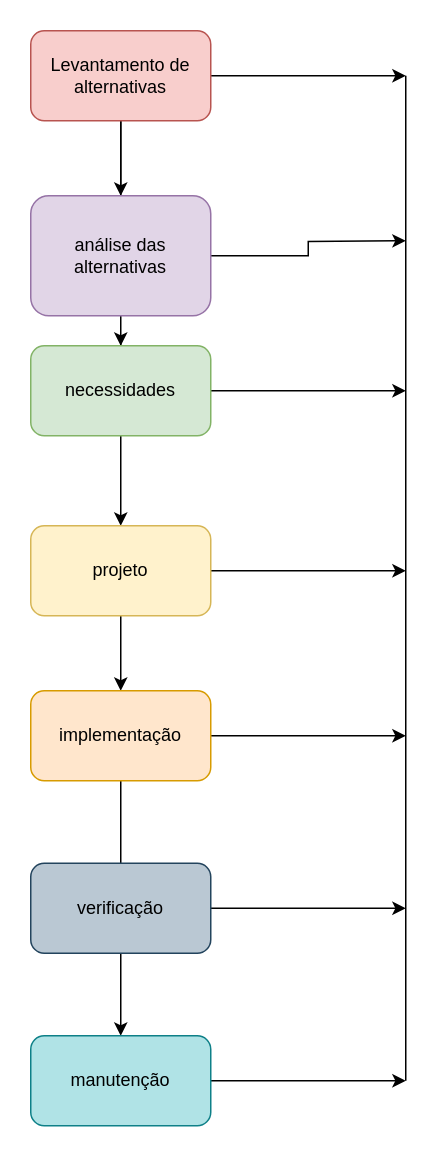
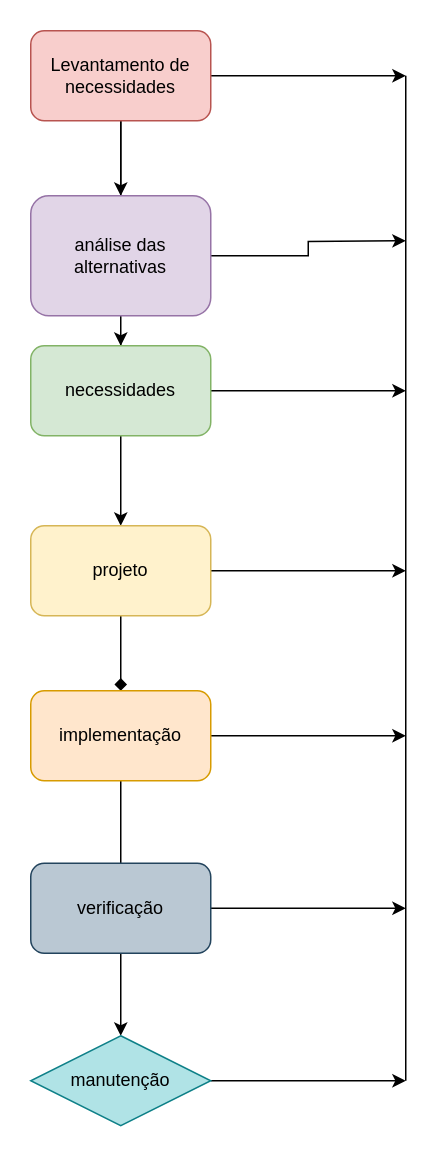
  <mxCell id="0" />
  <mxCell id="1" parent="0" />
  <mxCell id="2" style="edgeStyle=orthogonalEdgeStyle;rounded=0;orthogonalLoop=1;jettySize=auto;html=1;entryX=0.5;entryY=0.333;entryDx=0;entryDy=0;entryPerimeter=0;" parent="1" source="5" target="8" edge="1"><mxGeometry relative="1" as="geometry" /></mxCell>
  <mxCell id="3" style="edgeStyle=orthogonalEdgeStyle;rounded=0;orthogonalLoop=1;jettySize=auto;html=1;" parent="1" source="5" target="8" edge="1"><mxGeometry relative="1" as="geometry" /></mxCell>
  <mxCell id="4" style="edgeStyle=orthogonalEdgeStyle;rounded=0;orthogonalLoop=1;jettySize=auto;html=1;" parent="1" source="5" edge="1"><mxGeometry relative="1" as="geometry"><mxPoint x="270" y="50" as="targetPoint" /></mxGeometry></mxCell>
- <mxCell id="5" value="Levantamento de alternativas" style="rounded=1;whiteSpace=wrap;html=1;fillColor=#f8cecc;strokeColor=#b85450;" parent="1" vertex="1"><mxGeometry x="20" width="120" height="60" as="geometry" y="20" /></mxCell>
+ <mxCell id="5" value="Levantamento de necessidades" style="rounded=1;whiteSpace=wrap;html=1;fillColor=#f8cecc;strokeColor=#b85450;" parent="1" vertex="1"><mxGeometry x="20" width="120" height="60" as="geometry" y="20" /></mxCell>
  <mxCell id="6" style="edgeStyle=orthogonalEdgeStyle;rounded=0;orthogonalLoop=1;jettySize=auto;html=1;" parent="1" source="8" target="11" edge="1"><mxGeometry relative="1" as="geometry" /></mxCell>
  <mxCell id="7" style="edgeStyle=orthogonalEdgeStyle;rounded=0;orthogonalLoop=1;jettySize=auto;html=1;" parent="1" source="8" edge="1"><mxGeometry relative="1" as="geometry"><mxPoint x="270" y="160" as="targetPoint" /></mxGeometry></mxCell>
  <mxCell id="8" value="análise das alternativas" style="rounded=1;whiteSpace=wrap;html=1;fillColor=#e1d5e7;strokeColor=#9673a6;" parent="1" vertex="1"><mxGeometry x="20" y="130" width="120" height="80" as="geometry" /></mxCell>
  <mxCell id="9" style="edgeStyle=orthogonalEdgeStyle;rounded=0;orthogonalLoop=1;jettySize=auto;html=1;" parent="1" source="11" target="14" edge="1"><mxGeometry relative="1" as="geometry" /></mxCell>
  <mxCell id="10" style="edgeStyle=orthogonalEdgeStyle;rounded=0;orthogonalLoop=1;jettySize=auto;html=1;" parent="1" source="11" edge="1"><mxGeometry relative="1" as="geometry"><mxPoint x="270" y="260" as="targetPoint" /></mxGeometry></mxCell>
  <mxCell id="11" value="necessidades" style="rounded=1;whiteSpace=wrap;html=1;fillColor=#d5e8d4;strokeColor=#82b366;" parent="1" vertex="1"><mxGeometry x="20" y="230" width="120" height="60" as="geometry" /></mxCell>
- <mxCell id="12" style="edgeStyle=orthogonalEdgeStyle;rounded=0;orthogonalLoop=1;jettySize=auto;html=1;" parent="1" source="14" target="17" edge="1"><mxGeometry relative="1" as="geometry" /></mxCell>
+ <mxCell id="12" style="edgeStyle=orthogonalEdgeStyle;rounded=0;orthogonalLoop=1;jettySize=auto;html=1;endArrow=diamond;" parent="1" source="14" target="17" edge="1"><mxGeometry relative="1" as="geometry" /></mxCell>
  <mxCell id="13" style="edgeStyle=orthogonalEdgeStyle;rounded=0;orthogonalLoop=1;jettySize=auto;html=1;" parent="1" source="14" edge="1"><mxGeometry relative="1" as="geometry"><mxPoint x="270" y="380" as="targetPoint" /></mxGeometry></mxCell>
  <mxCell id="14" value="projeto" style="rounded=1;whiteSpace=wrap;html=1;fillColor=#fff2cc;strokeColor=#d6b656;" parent="1" vertex="1"><mxGeometry x="20" y="350" width="120" height="60" as="geometry" /></mxCell>
  <mxCell id="15" style="edgeStyle=orthogonalEdgeStyle;rounded=0;orthogonalLoop=1;jettySize=auto;html=1;endArrow=none;" parent="1" source="17" target="20" edge="1"><mxGeometry relative="1" as="geometry" /></mxCell>
  <mxCell id="16" style="edgeStyle=orthogonalEdgeStyle;rounded=0;orthogonalLoop=1;jettySize=auto;html=1;" parent="1" source="17" edge="1"><mxGeometry relative="1" as="geometry"><mxPoint x="270" y="490" as="targetPoint" /></mxGeometry></mxCell>
  <mxCell id="17" value="implementação" style="rounded=1;whiteSpace=wrap;html=1;fillColor=#ffe6cc;strokeColor=#d79b00;" parent="1" vertex="1"><mxGeometry x="20" y="460" width="120" height="60" as="geometry" /></mxCell>
  <mxCell id="18" style="edgeStyle=orthogonalEdgeStyle;rounded=0;orthogonalLoop=1;jettySize=auto;html=1;entryX=0.5;entryY=0;entryDx=0;entryDy=0;" parent="1" source="20" target="22" edge="1"><mxGeometry relative="1" as="geometry" /></mxCell>
  <mxCell id="19" style="edgeStyle=orthogonalEdgeStyle;rounded=0;orthogonalLoop=1;jettySize=auto;html=1;" parent="1" source="20" edge="1"><mxGeometry relative="1" as="geometry"><mxPoint x="270" y="605" as="targetPoint" /></mxGeometry></mxCell>
  <mxCell id="20" value="verificação" style="rounded=1;whiteSpace=wrap;html=1;fillColor=#bac8d3;strokeColor=#23445d;" parent="1" vertex="1"><mxGeometry x="20" y="575" width="120" height="60" as="geometry" /></mxCell>
  <mxCell id="21" style="edgeStyle=orthogonalEdgeStyle;rounded=0;orthogonalLoop=1;jettySize=auto;html=1;" parent="1" source="22" edge="1"><mxGeometry relative="1" as="geometry"><mxPoint x="270" y="720" as="targetPoint" /></mxGeometry></mxCell>
- <mxCell id="22" value="manutenção" style="rounded=1;whiteSpace=wrap;html=1;fillColor=#b0e3e6;strokeColor=#0e8088;" parent="1" vertex="1"><mxGeometry x="20" y="690" width="120" height="60" as="geometry" /></mxCell>
+ <mxCell id="22" value="manutenção" style="rhombus;whiteSpace=wrap;html=1;fillColor=#b0e3e6;strokeColor=#0e8088;" parent="1" vertex="1"><mxGeometry x="20" y="690" width="120" height="60" as="geometry" /></mxCell>
  <mxCell id="23" value="" style="endArrow=none;html=1;rounded=0;" parent="1" edge="1"><mxGeometry width="50" height="50" relative="1" as="geometry"><mxPoint x="270" y="720" as="sourcePoint" /><mxPoint x="270" y="50" as="targetPoint" /><Array as="points" /></mxGeometry></mxCell>
